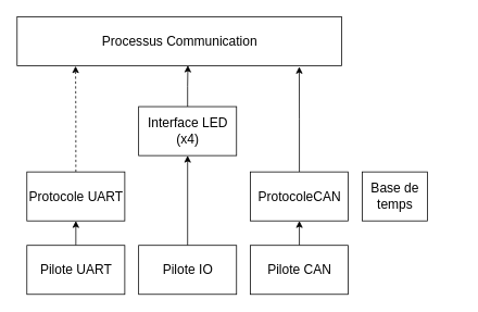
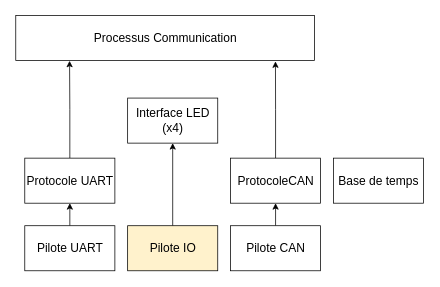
  <mxCell id="0" />
  <mxCell id="1" parent="0" />
- <mxCell id="2" value="&lt;font style=&quot;font-size: 16px;&quot;&gt;Base de temps&lt;/font&gt;" style="rounded=0;whiteSpace=wrap;html=1;fontSize=16;" parent="1" vertex="1"><mxGeometry x="443.5" y="210" width="80" height="60" as="geometry" /></mxCell>
+ <mxCell id="2" value="&lt;font style=&quot;font-size: 16px;&quot;&gt;Base de temps&lt;/font&gt;" style="rounded=0;whiteSpace=wrap;html=1;fontSize=16;" parent="1" vertex="1"><mxGeometry x="443.5" y="210" width="120" height="60" as="geometry" /></mxCell>
  <mxCell id="3" style="edgeStyle=orthogonalEdgeStyle;rounded=0;orthogonalLoop=1;jettySize=auto;html=1;exitX=0.5;exitY=0;exitDx=0;exitDy=0;entryX=0.5;entryY=1;entryDx=0;entryDy=0;fontSize=24;" edge="1" parent="1" source="4" target="6"><mxGeometry relative="1" as="geometry" /></mxCell>
  <mxCell id="4" value="Pilote UART" style="rounded=0;whiteSpace=wrap;html=1;fontSize=16;" parent="1" vertex="1"><mxGeometry x="32.5" y="300" width="120" height="60" as="geometry" /></mxCell>
- <mxCell id="5" style="edgeStyle=orthogonalEdgeStyle;rounded=0;orthogonalLoop=1;jettySize=auto;html=1;exitX=0.5;exitY=0;exitDx=0;exitDy=0;entryX=0.18;entryY=1.006;entryDx=0;entryDy=0;entryPerimeter=0;fontSize=24;dashed=1;" edge="1" parent="1" source="6" target="15"><mxGeometry relative="1" as="geometry" /></mxCell>
+ <mxCell id="5" style="edgeStyle=orthogonalEdgeStyle;rounded=0;orthogonalLoop=1;jettySize=auto;html=1;exitX=0.5;exitY=0;exitDx=0;exitDy=0;entryX=0.18;entryY=1.006;entryDx=0;entryDy=0;entryPerimeter=0;fontSize=24;" edge="1" parent="1" source="6" target="15"><mxGeometry relative="1" as="geometry" /></mxCell>
  <mxCell id="6" value="Protocole UART" style="rounded=0;whiteSpace=wrap;html=1;fontSize=16;" parent="1" vertex="1"><mxGeometry x="32.5" y="210" width="120" height="60" as="geometry" /></mxCell>
  <mxCell id="7" style="edgeStyle=orthogonalEdgeStyle;rounded=0;orthogonalLoop=1;jettySize=auto;html=1;exitX=0.5;exitY=0;exitDx=0;exitDy=0;entryX=0.869;entryY=1.019;entryDx=0;entryDy=0;entryPerimeter=0;fontSize=24;" edge="1" parent="1" source="8" target="15"><mxGeometry relative="1" as="geometry" /></mxCell>
  <mxCell id="8" value="ProtocoleCAN" style="rounded=0;whiteSpace=wrap;html=1;fontSize=16;" vertex="1" parent="1"><mxGeometry x="306.5" y="210" width="120" height="60" as="geometry" /></mxCell>
  <mxCell id="9" style="edgeStyle=orthogonalEdgeStyle;rounded=0;orthogonalLoop=1;jettySize=auto;html=1;exitX=0.5;exitY=0;exitDx=0;exitDy=0;entryX=0.5;entryY=1;entryDx=0;entryDy=0;fontSize=24;" edge="1" parent="1" source="10" target="8"><mxGeometry relative="1" as="geometry" /></mxCell>
  <mxCell id="10" value="Pilote CAN" style="rounded=0;whiteSpace=wrap;html=1;fontSize=16;" vertex="1" parent="1"><mxGeometry x="306.5" y="300" width="120" height="60" as="geometry" /></mxCell>
  <mxCell id="11" style="edgeStyle=orthogonalEdgeStyle;rounded=0;orthogonalLoop=1;jettySize=auto;html=1;exitX=0.5;exitY=0;exitDx=0;exitDy=0;entryX=0.5;entryY=1;entryDx=0;entryDy=0;fontSize=24;" edge="1" parent="1" source="12" target="14"><mxGeometry relative="1" as="geometry" /></mxCell>
- <mxCell id="12" value="Pilote IO" style="rounded=0;whiteSpace=wrap;html=1;fontSize=16;" vertex="1" parent="1"><mxGeometry x="169.5" y="300" width="120" height="60" as="geometry" /></mxCell>
- <mxCell id="13" style="edgeStyle=orthogonalEdgeStyle;rounded=0;orthogonalLoop=1;jettySize=auto;html=1;exitX=0.5;exitY=0;exitDx=0;exitDy=0;entryX=0.526;entryY=0.992;entryDx=0;entryDy=0;entryPerimeter=0;fontSize=24;" edge="1" parent="1" source="14" target="15"><mxGeometry relative="1" as="geometry" /></mxCell>
+ <mxCell id="12" value="Pilote IO" style="rounded=0;whiteSpace=wrap;html=1;fontSize=16;fillColor=#fff2cc;" vertex="1" parent="1"><mxGeometry x="169.5" y="300" width="120" height="60" as="geometry" /></mxCell>
  <mxCell id="14" value="Interface LED&lt;br&gt;(x4)" style="rounded=0;whiteSpace=wrap;html=1;fontSize=16;" vertex="1" parent="1"><mxGeometry x="169.5" y="130" width="120" height="60" as="geometry" /></mxCell>
  <mxCell id="15" value="Processus Communication" style="rounded=0;whiteSpace=wrap;html=1;fontSize=16;" vertex="1" parent="1"><mxGeometry x="20.5" y="20" width="398" height="60" as="geometry" /></mxCell>
